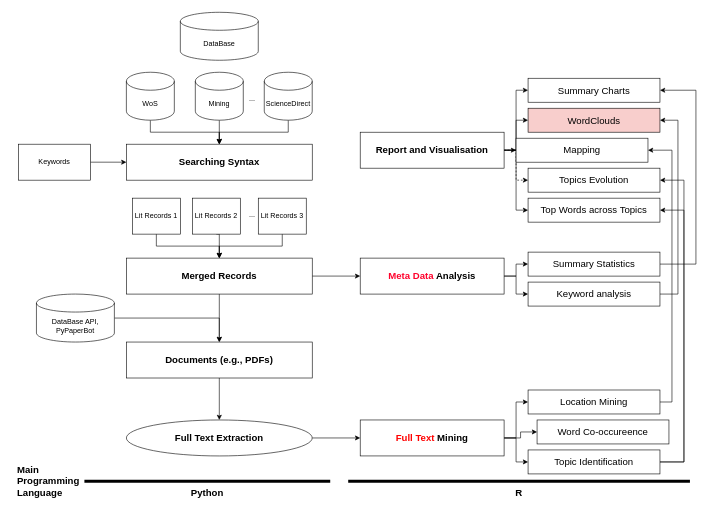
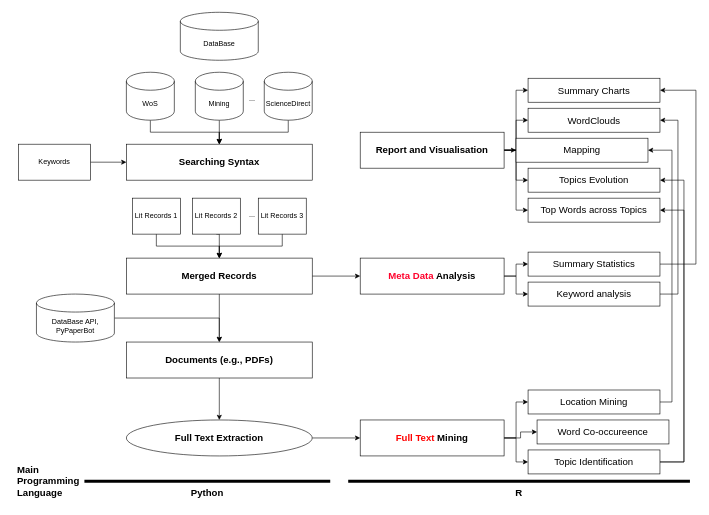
  <mxCell id="0" />
  <mxCell id="1" parent="0" />
  <mxCell id="2" style="edgeStyle=orthogonalEdgeStyle;rounded=0;orthogonalLoop=1;jettySize=auto;html=1;exitX=1;exitY=0.5;exitDx=0;exitDy=0;entryX=0;entryY=0.5;entryDx=0;entryDy=0;" parent="1" source="3" target="12" edge="1"><mxGeometry relative="1" as="geometry" /></mxCell>
  <mxCell id="3" value="Keywords" style="rounded=0;whiteSpace=wrap;html=1;" parent="1" vertex="1"><mxGeometry x="30" y="240" width="120" height="60" as="geometry" /></mxCell>
  <mxCell id="4" value="DataBase" style="shape=cylinder3;whiteSpace=wrap;html=1;boundedLbl=1;backgroundOutline=1;size=15;" parent="1" vertex="1"><mxGeometry x="300" y="20" width="130" height="80" as="geometry" /></mxCell>
  <mxCell id="5" style="edgeStyle=orthogonalEdgeStyle;rounded=0;orthogonalLoop=1;jettySize=auto;html=1;exitX=0.5;exitY=1;exitDx=0;exitDy=0;exitPerimeter=0;" parent="1" source="6" target="12" edge="1"><mxGeometry relative="1" as="geometry" /></mxCell>
  <mxCell id="6" value="WoS" style="shape=cylinder3;whiteSpace=wrap;html=1;boundedLbl=1;backgroundOutline=1;size=15;" parent="1" vertex="1"><mxGeometry x="210" y="120" width="80" height="80" as="geometry" /></mxCell>
  <mxCell id="7" style="edgeStyle=orthogonalEdgeStyle;rounded=0;orthogonalLoop=1;jettySize=auto;html=1;exitX=0.5;exitY=1;exitDx=0;exitDy=0;exitPerimeter=0;entryX=0.5;entryY=0;entryDx=0;entryDy=0;" parent="1" source="8" target="12" edge="1"><mxGeometry relative="1" as="geometry" /></mxCell>
  <mxCell id="8" value="Mining" style="shape=cylinder3;whiteSpace=wrap;html=1;boundedLbl=1;backgroundOutline=1;size=15;" parent="1" vertex="1"><mxGeometry x="325" y="120" width="80" height="80" as="geometry" /></mxCell>
  <mxCell id="9" value="..." style="text;html=1;strokeColor=none;fillColor=none;align=center;verticalAlign=middle;whiteSpace=wrap;rounded=0;" parent="1" vertex="1"><mxGeometry x="405" y="150" width="30" height="30" as="geometry" /></mxCell>
  <mxCell id="10" style="edgeStyle=orthogonalEdgeStyle;rounded=0;orthogonalLoop=1;jettySize=auto;html=1;exitX=0.5;exitY=1;exitDx=0;exitDy=0;exitPerimeter=0;entryX=0.5;entryY=0;entryDx=0;entryDy=0;" parent="1" source="11" target="12" edge="1"><mxGeometry relative="1" as="geometry" /></mxCell>
  <mxCell id="11" value="ScienceDirect" style="shape=cylinder3;whiteSpace=wrap;html=1;boundedLbl=1;backgroundOutline=1;size=15;" parent="1" vertex="1"><mxGeometry x="440" y="120" width="80" height="80" as="geometry" /></mxCell>
  <mxCell id="12" value="&lt;font style=&quot;font-size: 16px;&quot;&gt;&lt;b&gt;Searching Syntax&lt;/b&gt;&lt;/font&gt;" style="rounded=0;whiteSpace=wrap;html=1;" parent="1" vertex="1"><mxGeometry x="210" y="240" width="310" height="60" as="geometry" /></mxCell>
  <mxCell id="13" style="edgeStyle=orthogonalEdgeStyle;rounded=0;orthogonalLoop=1;jettySize=auto;html=1;exitX=0.5;exitY=1;exitDx=0;exitDy=0;" parent="1" source="14" target="22" edge="1"><mxGeometry relative="1" as="geometry" /></mxCell>
  <mxCell id="14" value="Lit Records 1" style="rounded=0;whiteSpace=wrap;html=1;" parent="1" vertex="1"><mxGeometry x="220" y="330" width="80" height="60" as="geometry" /></mxCell>
  <mxCell id="15" style="edgeStyle=orthogonalEdgeStyle;rounded=0;orthogonalLoop=1;jettySize=auto;html=1;exitX=0.5;exitY=1;exitDx=0;exitDy=0;entryX=0.5;entryY=0;entryDx=0;entryDy=0;" parent="1" source="16" target="22" edge="1"><mxGeometry relative="1" as="geometry" /></mxCell>
  <mxCell id="16" value="Lit Records 3" style="rounded=0;whiteSpace=wrap;html=1;" parent="1" vertex="1"><mxGeometry x="430" y="330" width="80" height="60" as="geometry" /></mxCell>
  <mxCell id="17" style="edgeStyle=orthogonalEdgeStyle;rounded=0;orthogonalLoop=1;jettySize=auto;html=1;exitX=0.5;exitY=1;exitDx=0;exitDy=0;entryX=0.5;entryY=0;entryDx=0;entryDy=0;" parent="1" source="18" target="22" edge="1"><mxGeometry relative="1" as="geometry"><Array as="points"><mxPoint x="365" y="390" /></Array></mxGeometry></mxCell>
  <mxCell id="18" value="Lit Records 2" style="rounded=0;whiteSpace=wrap;html=1;" parent="1" vertex="1"><mxGeometry x="320" y="330" width="80" height="60" as="geometry" /></mxCell>
  <mxCell id="19" value="..." style="text;html=1;strokeColor=none;fillColor=none;align=center;verticalAlign=middle;whiteSpace=wrap;rounded=0;" parent="1" vertex="1"><mxGeometry x="405" y="343" width="30" height="30" as="geometry" /></mxCell>
  <mxCell id="20" style="edgeStyle=orthogonalEdgeStyle;rounded=0;orthogonalLoop=1;jettySize=auto;html=1;exitX=0.5;exitY=1;exitDx=0;exitDy=0;entryX=0.5;entryY=0;entryDx=0;entryDy=0;" parent="1" source="22" target="24" edge="1"><mxGeometry relative="1" as="geometry" /></mxCell>
  <mxCell id="21" style="edgeStyle=orthogonalEdgeStyle;rounded=0;orthogonalLoop=1;jettySize=auto;html=1;exitX=1;exitY=0.5;exitDx=0;exitDy=0;" parent="1" source="22" target="29" edge="1"><mxGeometry relative="1" as="geometry" /></mxCell>
  <mxCell id="22" value="&lt;b&gt;&lt;font style=&quot;font-size: 16px;&quot;&gt;Merged Records&lt;/font&gt;&lt;/b&gt;" style="rounded=0;whiteSpace=wrap;html=1;" parent="1" vertex="1"><mxGeometry x="210" y="430" width="310" height="60" as="geometry" /></mxCell>
  <mxCell id="23" style="edgeStyle=orthogonalEdgeStyle;rounded=0;orthogonalLoop=1;jettySize=auto;html=1;exitX=0.5;exitY=1;exitDx=0;exitDy=0;" parent="1" source="24" target="37" edge="1"><mxGeometry relative="1" as="geometry" /></mxCell>
  <mxCell id="24" value="&lt;b&gt;&lt;font style=&quot;font-size: 16px;&quot;&gt;Documents (e.g., PDFs)&lt;/font&gt;&lt;/b&gt;" style="rounded=0;whiteSpace=wrap;html=1;" parent="1" vertex="1"><mxGeometry x="210" y="570" width="310" height="60" as="geometry" /></mxCell>
  <mxCell id="25" style="edgeStyle=orthogonalEdgeStyle;rounded=0;orthogonalLoop=1;jettySize=auto;html=1;exitX=1;exitY=0.5;exitDx=0;exitDy=0;exitPerimeter=0;entryX=0.5;entryY=0;entryDx=0;entryDy=0;" parent="1" source="26" target="24" edge="1"><mxGeometry relative="1" as="geometry" /></mxCell>
  <mxCell id="26" value="DataBase API, PyPaperBot" style="shape=cylinder3;whiteSpace=wrap;html=1;boundedLbl=1;backgroundOutline=1;size=15;" parent="1" vertex="1"><mxGeometry x="60" y="490" width="130" height="80" as="geometry" /></mxCell>
  <mxCell id="27" style="edgeStyle=orthogonalEdgeStyle;rounded=0;orthogonalLoop=1;jettySize=auto;html=1;exitX=1;exitY=0.5;exitDx=0;exitDy=0;entryX=0;entryY=0.5;entryDx=0;entryDy=0;" parent="1" source="29" target="45" edge="1"><mxGeometry relative="1" as="geometry" /></mxCell>
  <mxCell id="28" style="edgeStyle=orthogonalEdgeStyle;rounded=0;orthogonalLoop=1;jettySize=auto;html=1;exitX=1;exitY=0.5;exitDx=0;exitDy=0;entryX=0;entryY=0.5;entryDx=0;entryDy=0;" parent="1" source="29" target="55" edge="1"><mxGeometry relative="1" as="geometry" /></mxCell>
  <mxCell id="29" value="&lt;b&gt;&lt;font style=&quot;font-size: 16px;&quot;&gt;&lt;font color=&quot;#ff032d&quot;&gt;Meta Data &lt;/font&gt;Analysis&lt;/font&gt;&lt;/b&gt;" style="rounded=0;whiteSpace=wrap;html=1;" parent="1" vertex="1"><mxGeometry x="600" y="430" width="240" height="60" as="geometry" /></mxCell>
  <mxCell id="30" style="edgeStyle=orthogonalEdgeStyle;rounded=0;orthogonalLoop=1;jettySize=auto;html=1;exitX=1;exitY=0.5;exitDx=0;exitDy=0;entryX=0;entryY=0.5;entryDx=0;entryDy=0;" parent="1" source="35" target="46" edge="1"><mxGeometry relative="1" as="geometry" /></mxCell>
  <mxCell id="31" style="edgeStyle=orthogonalEdgeStyle;rounded=0;orthogonalLoop=1;jettySize=auto;html=1;exitX=1;exitY=0.5;exitDx=0;exitDy=0;entryX=0;entryY=0.5;entryDx=0;entryDy=0;" parent="1" source="35" target="47" edge="1"><mxGeometry relative="1" as="geometry" /></mxCell>
- <mxCell id="32" style="edgeStyle=orthogonalEdgeStyle;rounded=0;orthogonalLoop=1;jettySize=auto;html=1;exitX=1;exitY=0.5;exitDx=0;exitDy=0;entryX=0;entryY=0.5;entryDx=0;entryDy=0;dashed=1;" parent="1" source="35" target="52" edge="1"><mxGeometry relative="1" as="geometry" /></mxCell>
+ <mxCell id="32" style="edgeStyle=orthogonalEdgeStyle;rounded=0;orthogonalLoop=1;jettySize=auto;html=1;exitX=1;exitY=0.5;exitDx=0;exitDy=0;entryX=0;entryY=0.5;entryDx=0;entryDy=0;" parent="1" source="35" target="52" edge="1"><mxGeometry relative="1" as="geometry" /></mxCell>
  <mxCell id="33" style="edgeStyle=orthogonalEdgeStyle;rounded=0;orthogonalLoop=1;jettySize=auto;html=1;exitX=1;exitY=0.5;exitDx=0;exitDy=0;entryX=0;entryY=0.5;entryDx=0;entryDy=0;" parent="1" source="35" target="53" edge="1"><mxGeometry relative="1" as="geometry" /></mxCell>
  <mxCell id="34" style="edgeStyle=orthogonalEdgeStyle;rounded=0;orthogonalLoop=1;jettySize=auto;html=1;exitX=1;exitY=0.5;exitDx=0;exitDy=0;entryX=0;entryY=0.5;entryDx=0;entryDy=0;" parent="1" source="35" target="56" edge="1"><mxGeometry relative="1" as="geometry" /></mxCell>
  <mxCell id="35" value="&lt;b&gt;&lt;font style=&quot;font-size: 16px;&quot;&gt;Report and Visualisation&lt;/font&gt;&lt;/b&gt;" style="rounded=0;whiteSpace=wrap;html=1;" parent="1" vertex="1"><mxGeometry x="600" y="220" width="240" height="60" as="geometry" /></mxCell>
  <mxCell id="36" style="edgeStyle=orthogonalEdgeStyle;rounded=0;orthogonalLoop=1;jettySize=auto;html=1;exitX=1;exitY=0.5;exitDx=0;exitDy=0;entryX=0;entryY=0.5;entryDx=0;entryDy=0;" parent="1" source="37" target="41" edge="1"><mxGeometry relative="1" as="geometry" /></mxCell>
  <mxCell id="37" value="&lt;b&gt;&lt;font style=&quot;font-size: 16px;&quot;&gt;Full Text Extraction&lt;/font&gt;&lt;/b&gt;" style="ellipse;whiteSpace=wrap;html=1;" parent="1" vertex="1"><mxGeometry x="210" y="700" width="310" height="60" as="geometry" /></mxCell>
  <mxCell id="38" style="edgeStyle=orthogonalEdgeStyle;rounded=0;orthogonalLoop=1;jettySize=auto;html=1;exitX=1;exitY=0.5;exitDx=0;exitDy=0;entryX=0;entryY=0.5;entryDx=0;entryDy=0;" parent="1" source="41" target="43" edge="1"><mxGeometry relative="1" as="geometry" /></mxCell>
  <mxCell id="39" style="edgeStyle=orthogonalEdgeStyle;rounded=0;orthogonalLoop=1;jettySize=auto;html=1;exitX=1;exitY=0.5;exitDx=0;exitDy=0;entryX=0;entryY=0.5;entryDx=0;entryDy=0;" parent="1" source="41" target="48" edge="1"><mxGeometry relative="1" as="geometry" /></mxCell>
  <mxCell id="40" style="edgeStyle=orthogonalEdgeStyle;rounded=0;orthogonalLoop=1;jettySize=auto;html=1;exitX=1;exitY=0.5;exitDx=0;exitDy=0;entryX=0;entryY=0.5;entryDx=0;entryDy=0;" parent="1" source="41" target="51" edge="1"><mxGeometry relative="1" as="geometry" /></mxCell>
  <mxCell id="41" value="&lt;b&gt;&lt;font style=&quot;font-size: 16px;&quot;&gt;&lt;font color=&quot;#ff0000&quot;&gt;Full Text&lt;/font&gt; Mining&lt;/font&gt;&lt;/b&gt;" style="rounded=0;whiteSpace=wrap;html=1;" parent="1" vertex="1"><mxGeometry x="600" y="700" width="240" height="60" as="geometry" /></mxCell>
  <mxCell id="42" style="edgeStyle=orthogonalEdgeStyle;rounded=0;orthogonalLoop=1;jettySize=auto;html=1;exitX=1;exitY=0.5;exitDx=0;exitDy=0;entryX=1;entryY=0.5;entryDx=0;entryDy=0;" parent="1" source="43" target="47" edge="1"><mxGeometry relative="1" as="geometry" /></mxCell>
  <mxCell id="43" value="&lt;font style=&quot;font-size: 16px;&quot;&gt;Location Mining&lt;/font&gt;" style="rounded=0;whiteSpace=wrap;html=1;" parent="1" vertex="1"><mxGeometry x="880" y="650" width="220" height="40" as="geometry" /></mxCell>
  <mxCell id="44" style="edgeStyle=orthogonalEdgeStyle;rounded=0;orthogonalLoop=1;jettySize=auto;html=1;exitX=1;exitY=0.5;exitDx=0;exitDy=0;entryX=1;entryY=0.5;entryDx=0;entryDy=0;" parent="1" source="45" target="46" edge="1"><mxGeometry relative="1" as="geometry"><Array as="points"><mxPoint x="1130" y="490" /><mxPoint x="1130" y="200" /></Array></mxGeometry></mxCell>
  <mxCell id="45" value="&lt;span style=&quot;font-size: 16px;&quot;&gt;Keyword analysis&lt;/span&gt;" style="rounded=0;whiteSpace=wrap;html=1;" parent="1" vertex="1"><mxGeometry x="880" y="470" width="220" height="40" as="geometry" /></mxCell>
- <mxCell id="46" value="&lt;span style=&quot;font-size: 16px;&quot;&gt;WordClouds&lt;/span&gt;" style="rounded=0;whiteSpace=wrap;html=1;fillColor=#f8cecc;" parent="1" vertex="1"><mxGeometry x="880" y="180" width="220" height="40" as="geometry" /></mxCell>
+ <mxCell id="46" value="&lt;span style=&quot;font-size: 16px;&quot;&gt;WordClouds&lt;/span&gt;" style="rounded=0;whiteSpace=wrap;html=1;" parent="1" vertex="1"><mxGeometry x="880" y="180" width="220" height="40" as="geometry" /></mxCell>
  <mxCell id="47" value="&lt;font style=&quot;font-size: 16px;&quot;&gt;Mapping&lt;/font&gt;" style="rounded=0;whiteSpace=wrap;html=1;" parent="1" vertex="1"><mxGeometry x="860" y="230" width="220" height="40" as="geometry" /></mxCell>
  <mxCell id="48" value="&lt;font style=&quot;font-size: 16px;&quot;&gt;Word Co-occureence&lt;/font&gt;" style="rounded=0;whiteSpace=wrap;html=1;" parent="1" vertex="1"><mxGeometry x="895" y="700" width="220" height="40" as="geometry" /></mxCell>
  <mxCell id="49" style="edgeStyle=orthogonalEdgeStyle;rounded=0;orthogonalLoop=1;jettySize=auto;html=1;exitX=1;exitY=0.5;exitDx=0;exitDy=0;entryX=1;entryY=0.5;entryDx=0;entryDy=0;" parent="1" source="51" target="52" edge="1"><mxGeometry relative="1" as="geometry"><Array as="points"><mxPoint x="1140" y="770" /><mxPoint x="1140" y="300" /></Array></mxGeometry></mxCell>
  <mxCell id="50" style="edgeStyle=orthogonalEdgeStyle;rounded=0;orthogonalLoop=1;jettySize=auto;html=1;exitX=1;exitY=0.5;exitDx=0;exitDy=0;entryX=1;entryY=0.5;entryDx=0;entryDy=0;" parent="1" source="51" target="53" edge="1"><mxGeometry relative="1" as="geometry"><Array as="points"><mxPoint x="1140" y="770" /><mxPoint x="1140" y="350" /></Array></mxGeometry></mxCell>
  <mxCell id="51" value="&lt;font style=&quot;font-size: 16px;&quot;&gt;Topic Identification&lt;/font&gt;" style="rounded=0;whiteSpace=wrap;html=1;" parent="1" vertex="1"><mxGeometry x="880" y="750" width="220" height="40" as="geometry" /></mxCell>
  <mxCell id="52" value="&lt;font style=&quot;font-size: 16px;&quot;&gt;Topics Evolution&lt;/font&gt;" style="rounded=0;whiteSpace=wrap;html=1;" parent="1" vertex="1"><mxGeometry x="880" y="280" width="220" height="40" as="geometry" /></mxCell>
  <mxCell id="53" value="&lt;span style=&quot;font-size: 16px;&quot;&gt;Top Words across Topics&lt;/span&gt;" style="rounded=0;whiteSpace=wrap;html=1;" parent="1" vertex="1"><mxGeometry x="880" y="330" width="220" height="40" as="geometry" /></mxCell>
  <mxCell id="54" style="edgeStyle=orthogonalEdgeStyle;rounded=0;orthogonalLoop=1;jettySize=auto;html=1;exitX=1;exitY=0.5;exitDx=0;exitDy=0;entryX=1;entryY=0.5;entryDx=0;entryDy=0;" parent="1" source="55" target="56" edge="1"><mxGeometry relative="1" as="geometry"><Array as="points"><mxPoint x="1160" y="440" /><mxPoint x="1160" y="150" /></Array></mxGeometry></mxCell>
  <mxCell id="55" value="&lt;span style=&quot;font-size: 16px;&quot;&gt;Summary Statistics&lt;/span&gt;" style="rounded=0;whiteSpace=wrap;html=1;" parent="1" vertex="1"><mxGeometry x="880" y="420" width="220" height="40" as="geometry" /></mxCell>
  <mxCell id="56" value="&lt;span style=&quot;font-size: 16px;&quot;&gt;Summary Charts&lt;/span&gt;" style="rounded=0;whiteSpace=wrap;html=1;" parent="1" vertex="1"><mxGeometry x="880" y="130" width="220" height="40" as="geometry" /></mxCell>
  <mxCell id="57" value="" style="endArrow=none;html=1;rounded=0;strokeWidth=5;" parent="1" edge="1"><mxGeometry width="50" height="50" relative="1" as="geometry"><mxPoint x="140" y="802" as="sourcePoint" /><mxPoint x="550" y="802" as="targetPoint" /></mxGeometry></mxCell>
  <mxCell id="58" value="" style="endArrow=none;html=1;rounded=0;strokeWidth=5;" parent="1" edge="1"><mxGeometry width="50" height="50" relative="1" as="geometry"><mxPoint x="580" y="802" as="sourcePoint" /><mxPoint x="1150" y="802" as="targetPoint" /></mxGeometry></mxCell>
  <mxCell id="59" value="&lt;b&gt;&lt;font style=&quot;font-size: 16px;&quot;&gt;Python&lt;/font&gt;&lt;/b&gt;" style="text;html=1;strokeColor=none;fillColor=none;align=center;verticalAlign=middle;whiteSpace=wrap;rounded=0;" parent="1" vertex="1"><mxGeometry x="140" y="807" width="410" height="30" as="geometry" /></mxCell>
  <mxCell id="60" value="&lt;b&gt;&lt;font style=&quot;font-size: 16px;&quot;&gt;R&lt;/font&gt;&lt;/b&gt;" style="text;html=1;strokeColor=none;fillColor=none;align=center;verticalAlign=middle;whiteSpace=wrap;rounded=0;" parent="1" vertex="1"><mxGeometry x="580" y="807" width="570" height="30" as="geometry" /></mxCell>
  <mxCell id="61" value="&lt;div style=&quot;text-align: left;&quot;&gt;&lt;b style=&quot;font-size: 16px; background-color: initial;&quot;&gt;Main&lt;/b&gt;&lt;/div&gt;&lt;span style=&quot;font-size: 16px;&quot;&gt;&lt;div style=&quot;text-align: left;&quot;&gt;&lt;b style=&quot;background-color: initial;&quot;&gt;Programming&lt;/b&gt;&lt;/div&gt;&lt;b&gt;&lt;div style=&quot;text-align: left;&quot;&gt;&lt;b style=&quot;background-color: initial;&quot;&gt;Language&lt;/b&gt;&lt;/div&gt;&lt;/b&gt;&lt;/span&gt;" style="text;html=1;strokeColor=none;fillColor=none;align=center;verticalAlign=middle;whiteSpace=wrap;rounded=0;" parent="1" vertex="1"><mxGeometry y="787" width="120" height="30" as="geometry" x="20" /></mxCell>
